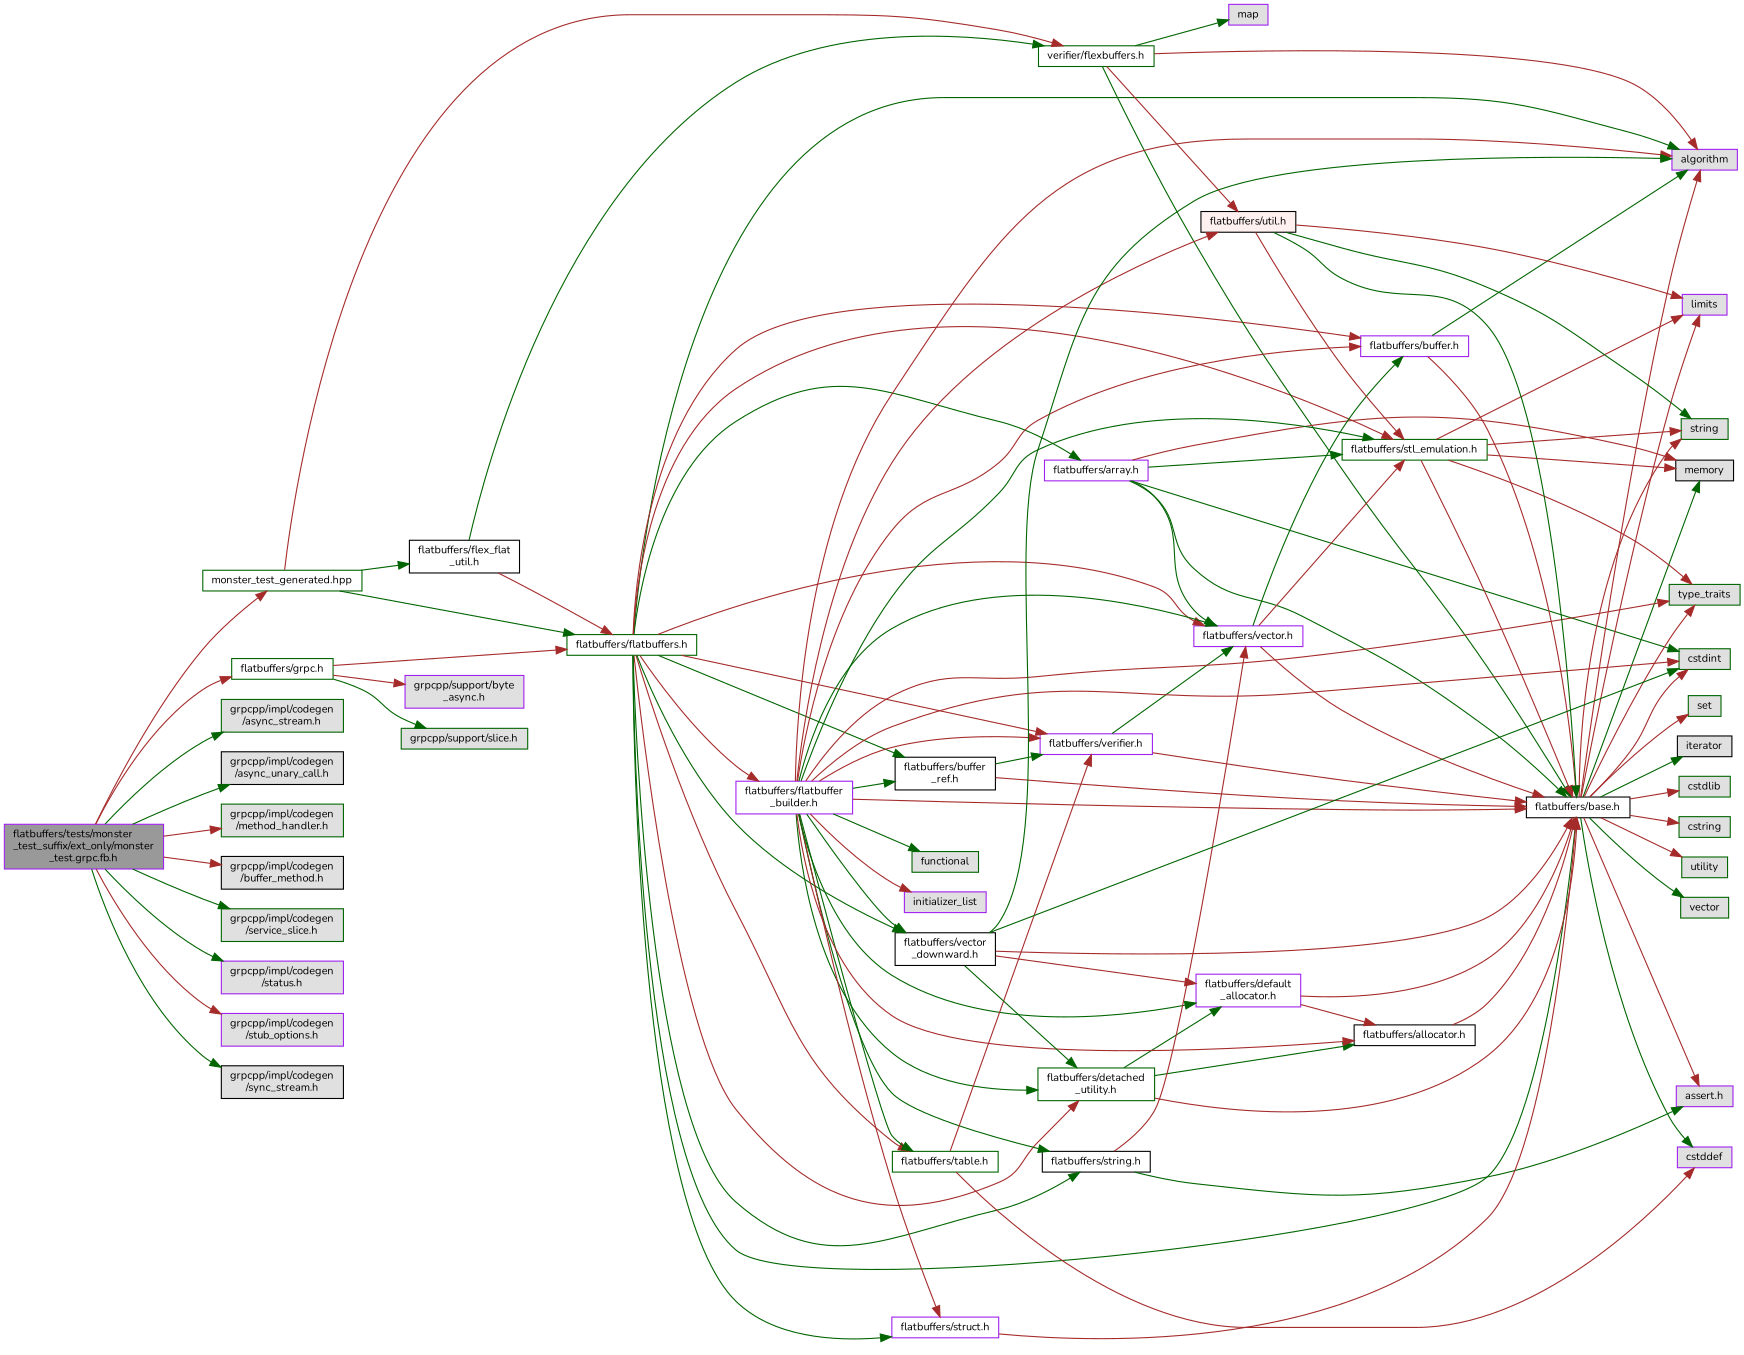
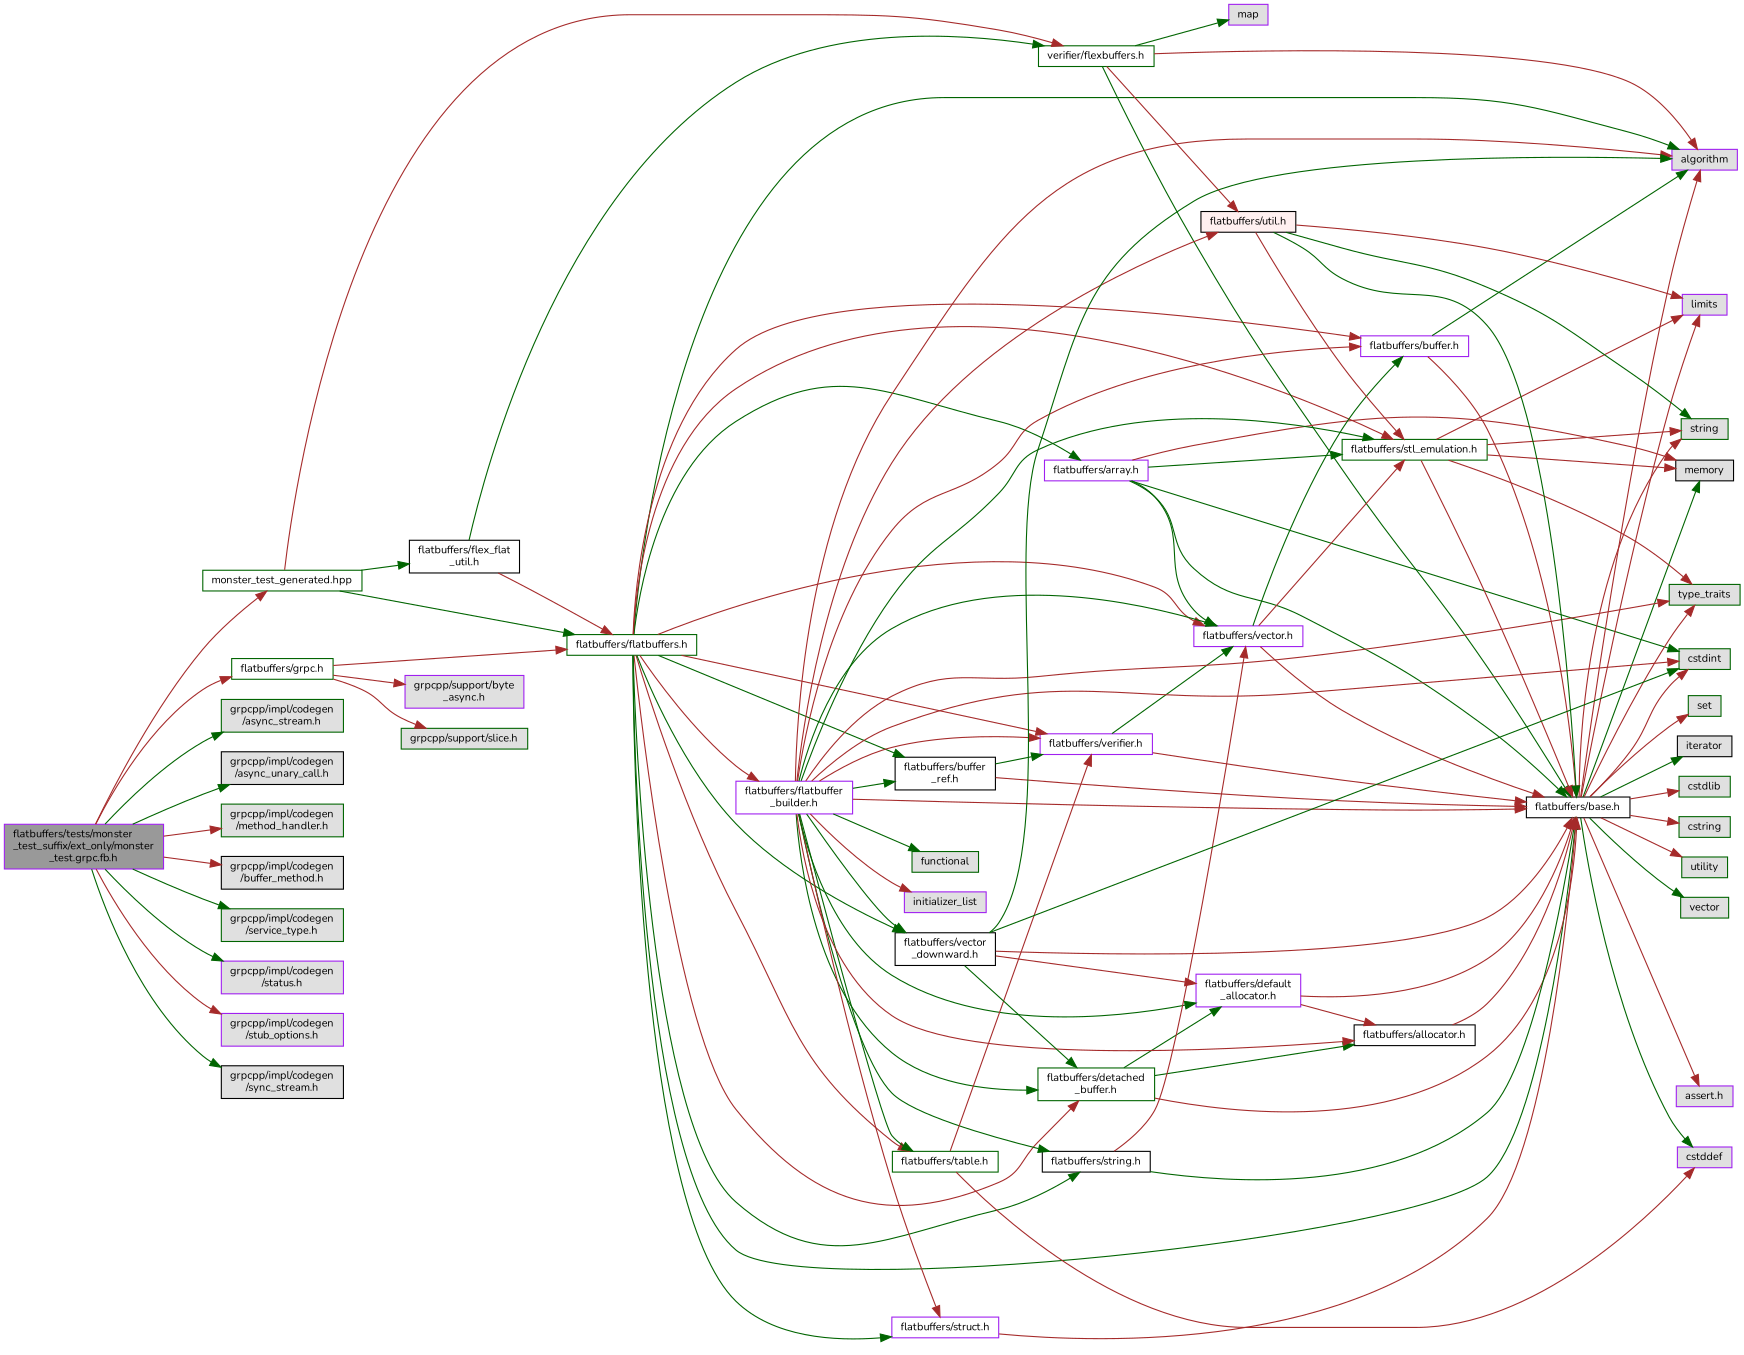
  digraph {
    fontname=Nunito
    rankdir=LR
    node [color=darkgreen fillcolor="#E0E0E0" fontname=Nunito fontsize=10 shape=box style=filled]
    edge [color=brown fontname=Nunito fontsize=10 labelfontname=Helvetica labelfontsize=10 style=solid]
    n1 [color=purple fillcolor=grey60 fontcolor=black height=0.2 label="flatbuffers/tests/monster\l_test_suffix/ext_only/monster\l_test.grpc.fb.h" width=0.4]
    n2 [fillcolor=white height=0.2 label="monster_test_generated.hpp" width=0.4]
    n3 [fillcolor=white height=0.2 label="flatbuffers/grpc.h" width=0.4]
    n4 [height=0.2 label="grpcpp/impl/codegen\l/async_stream.h" width=0.4]
    n5 [color=black height=0.2 label="grpcpp/impl/codegen\l/async_unary_call.h" width=0.4]
    n6 [height=0.2 label="grpcpp/impl/codegen\l/method_handler.h" width=0.4]
    n7 [color=black height=0.2 label="grpcpp/impl/codegen\l/buffer_method.h" width=0.4]
-   n8 [height=0.2 label="grpcpp/impl/codegen\l/service_slice.h" width=0.4]
+   n8 [height=0.2 label="grpcpp/impl/codegen\l/service_type.h" width=0.4]
    n9 [color=purple height=0.2 label="grpcpp/impl/codegen\l/status.h" width=0.4]
    n10 [color=purple height=0.2 label="grpcpp/impl/codegen\l/stub_options.h" width=0.4]
    n11 [color=black height=0.2 label="grpcpp/impl/codegen\l/sync_stream.h" width=0.4]
    n12 [fillcolor=white height=0.2 label="flatbuffers/flatbuffers.h" width=0.4]
    n13 [fillcolor=white height=0.2 label="verifier/flexbuffers.h" width=0.4]
    n14 [color=black fillcolor=white height=0.2 label="flatbuffers/flex_flat\l_util.h" width=0.4]
    n15 [color=purple height=0.2 label="grpcpp/support/byte\l_async.h" width=0.4]
    n16 [height=0.2 label="grpcpp/support/slice.h" width=0.4]
    n17 [color=purple height=0.2 label=algorithm width=0.4]
    n18 [color=purple fillcolor=white height=0.2 label="flatbuffers/array.h" width=0.4]
    n19 [color=black fillcolor=white height=0.2 label="flatbuffers/base.h" width=0.4]
    n20 [fillcolor=white height=0.2 label="flatbuffers/stl_emulation.h" width=0.4]
    n21 [color=purple fillcolor=white height=0.2 label="flatbuffers/vector.h" width=0.4]
    n22 [color=purple fillcolor=white height=0.2 label="flatbuffers/buffer.h" width=0.4]
    n23 [color=black fillcolor=white height=0.2 label="flatbuffers/buffer\l_ref.h" width=0.4]
    n24 [color=purple fillcolor=white height=0.2 label="flatbuffers/verifier.h" width=0.4]
-   n25 [fillcolor=white height=0.2 label="flatbuffers/detached\l_utility.h" width=0.4]
+   n25 [fillcolor=white height=0.2 label="flatbuffers/detached\l_buffer.h" width=0.4]
    n26 [color=purple fillcolor=white height=0.2 label="flatbuffers/flatbuffer\l_builder.h" width=0.4]
    n27 [color=black fillcolor=white height=0.2 label="flatbuffers/string.h" width=0.4]
    n28 [color=purple fillcolor=white height=0.2 label="flatbuffers/struct.h" width=0.4]
    n29 [fillcolor=white height=0.2 label="flatbuffers/table.h" width=0.4]
    n30 [color=black fillcolor=white height=0.2 label="flatbuffers/vector\l_downward.h" width=0.4]
    n31 [color=purple height=0.2 label=map width=0.4]
    n32 [color=black fillcolor="#FFF0F0" height=0.2 label="flatbuffers/util.h" width=0.4]
    n33 [height=0.2 label=cstdint width=0.4]
    n34 [color=black height=0.2 label=memory width=0.4]
    n35 [color=purple height=0.2 label="assert.h" width=0.4]
    n36 [color=purple height=0.2 label=cstddef width=0.4]
    n37 [height=0.2 label=cstdlib width=0.4]
    n38 [height=0.2 label=cstring width=0.4]
    n39 [height=0.2 label=utility width=0.4]
    n40 [height=0.2 label=string width=0.4]
    n41 [height=0.2 label=type_traits width=0.4]
    n42 [height=0.2 label=vector width=0.4]
    n43 [height=0.2 label=set width=0.4]
    n44 [color=purple height=0.2 label=limits width=0.4]
    n45 [color=black height=0.2 label=iterator width=0.4]
    n46 [color=black fillcolor=white height=0.2 label="flatbuffers/allocator.h" width=0.4]
    n47 [color=purple fillcolor=white height=0.2 label="flatbuffers/default\l_allocator.h" width=0.4]
    n48 [height=0.2 label=functional width=0.4]
    n49 [color=purple height=0.2 label=initializer_list width=0.4]
    n1 -> n2
    n1 -> n3
    n1 -> n4 [color=darkgreen]
    n1 -> n5 [color=darkgreen]
    n1 -> n6
    n1 -> n7
    n1 -> n8 [color=darkgreen]
    n1 -> n9 [color=darkgreen]
    n1 -> n10
    n1 -> n11 [color=darkgreen]
    n2 -> n12 [color=darkgreen]
    n2 -> n13
    n2 -> n14 [color=darkgreen]
    n3 -> n12
    n3 -> n15
-   n3 -> n16 [color=darkgreen]
+   n3 -> n16
    n12 -> n17 [color=darkgreen]
    n12 -> n18 [color=darkgreen]
    n12 -> n19 [color=darkgreen]
    n12 -> n20
    n12 -> n21
    n12 -> n22
    n12 -> n23 [color=darkgreen]
    n12 -> n24
    n12 -> n25
    n12 -> n26
    n12 -> n27 [color=darkgreen]
    n12 -> n28 [color=darkgreen]
    n12 -> n29
    n12 -> n30 [color=darkgreen]
    n13 -> n17
    n13 -> n19 [color=darkgreen]
    n13 -> n31 [color=darkgreen]
    n13 -> n32
    n14 -> n12
    n14 -> n13 [color=darkgreen]
    n18 -> n19 [color=darkgreen]
    n18 -> n20 [color=darkgreen]
    n18 -> n21 [color=darkgreen]
    n18 -> n33 [color=darkgreen]
    n18 -> n34
    n19 -> n17
    n19 -> n33
    n19 -> n34 [color=darkgreen]
    n19 -> n35
    n19 -> n36 [color=darkgreen]
    n19 -> n37
    n19 -> n38
    n19 -> n39
    n19 -> n40
    n19 -> n41
    n19 -> n42 [color=darkgreen]
    n19 -> n43
    n19 -> n44
    n19 -> n45 [color=darkgreen]
    n20 -> n19
    n20 -> n34
    n20 -> n40
    n20 -> n41
    n20 -> n44
    n21 -> n19
    n21 -> n20
    n21 -> n22 [color=darkgreen]
    n22 -> n17 [color=darkgreen]
    n22 -> n19
    n23 -> n19
    n23 -> n24 [color=darkgreen]
    n24 -> n19
    n24 -> n21 [color=darkgreen]
    n25 -> n19
    n25 -> n46 [color=darkgreen]
    n25 -> n47 [color=darkgreen]
    n26 -> n17
    n26 -> n19
    n26 -> n20 [color=darkgreen]
    n26 -> n21 [color=darkgreen]
    n26 -> n22
    n26 -> n23 [color=darkgreen]
    n26 -> n24
    n26 -> n25 [color=darkgreen]
    n26 -> n27 [color=darkgreen]
    n26 -> n28
    n26 -> n29 [color=darkgreen]
    n26 -> n30 [color=darkgreen]
    n26 -> n32
    n26 -> n33
    n26 -> n41
    n26 -> n46
    n26 -> n47 [color=darkgreen]
    n26 -> n48 [color=darkgreen]
    n26 -> n49
-   n27 -> n35 [color=darkgreen]
+   n27 -> n19 [color=darkgreen]
    n27 -> n21
    n28 -> n19
    n29 -> n24
    n29 -> n36
    n30 -> n17 [color=darkgreen]
    n30 -> n19
    n30 -> n25 [color=darkgreen]
    n30 -> n33 [color=darkgreen]
    n30 -> n47
    n32 -> n19 [color=darkgreen]
    n32 -> n20
    n32 -> n40 [color=darkgreen]
    n32 -> n44
    n46 -> n19
    n47 -> n19
    n47 -> n46
  }
